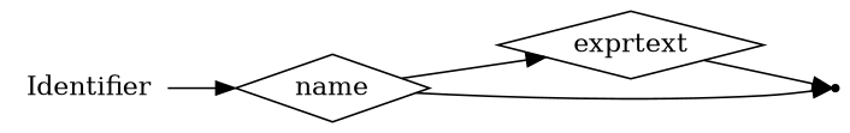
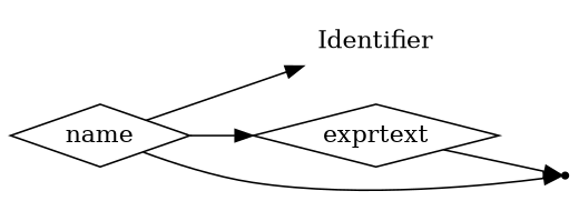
  digraph {
    rankdir=LR
    node [shape=diamond]
    n1 [label=Identifier shape=plaintext]
    n2 [label=name]
    n3 [label=exprtext]
    end [shape=point]
-   n1 -> n2
+   n2 -> n1
    n2 -> n3
    n2 -> end
    n3 -> end
  }
